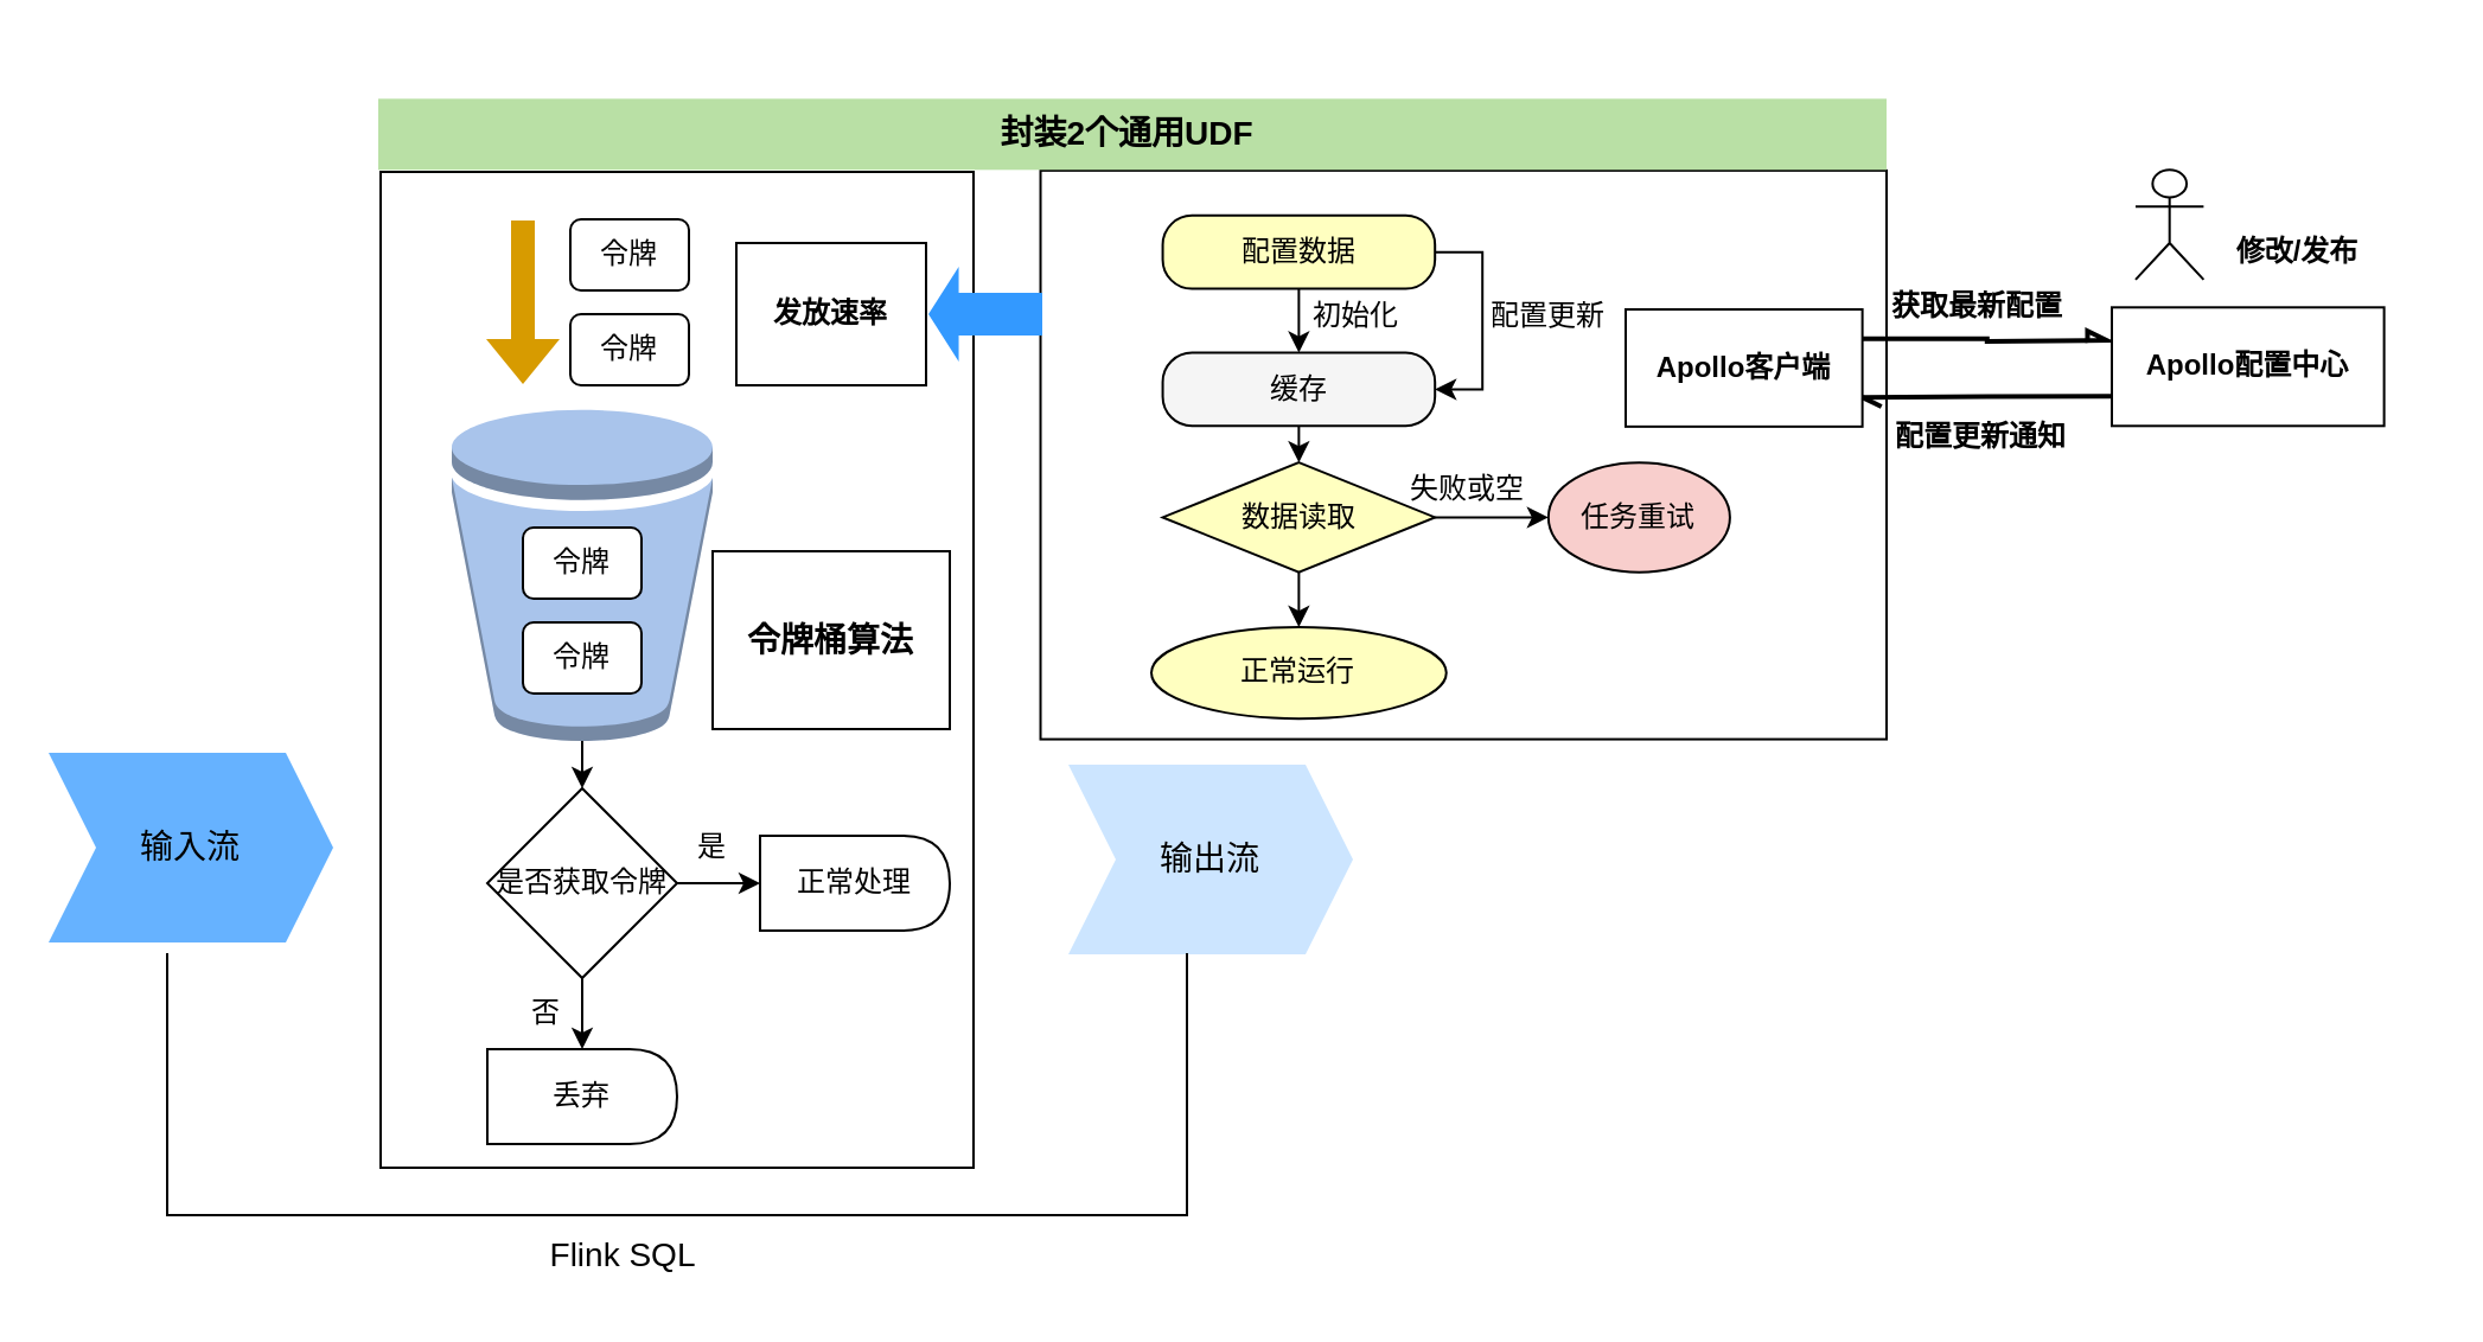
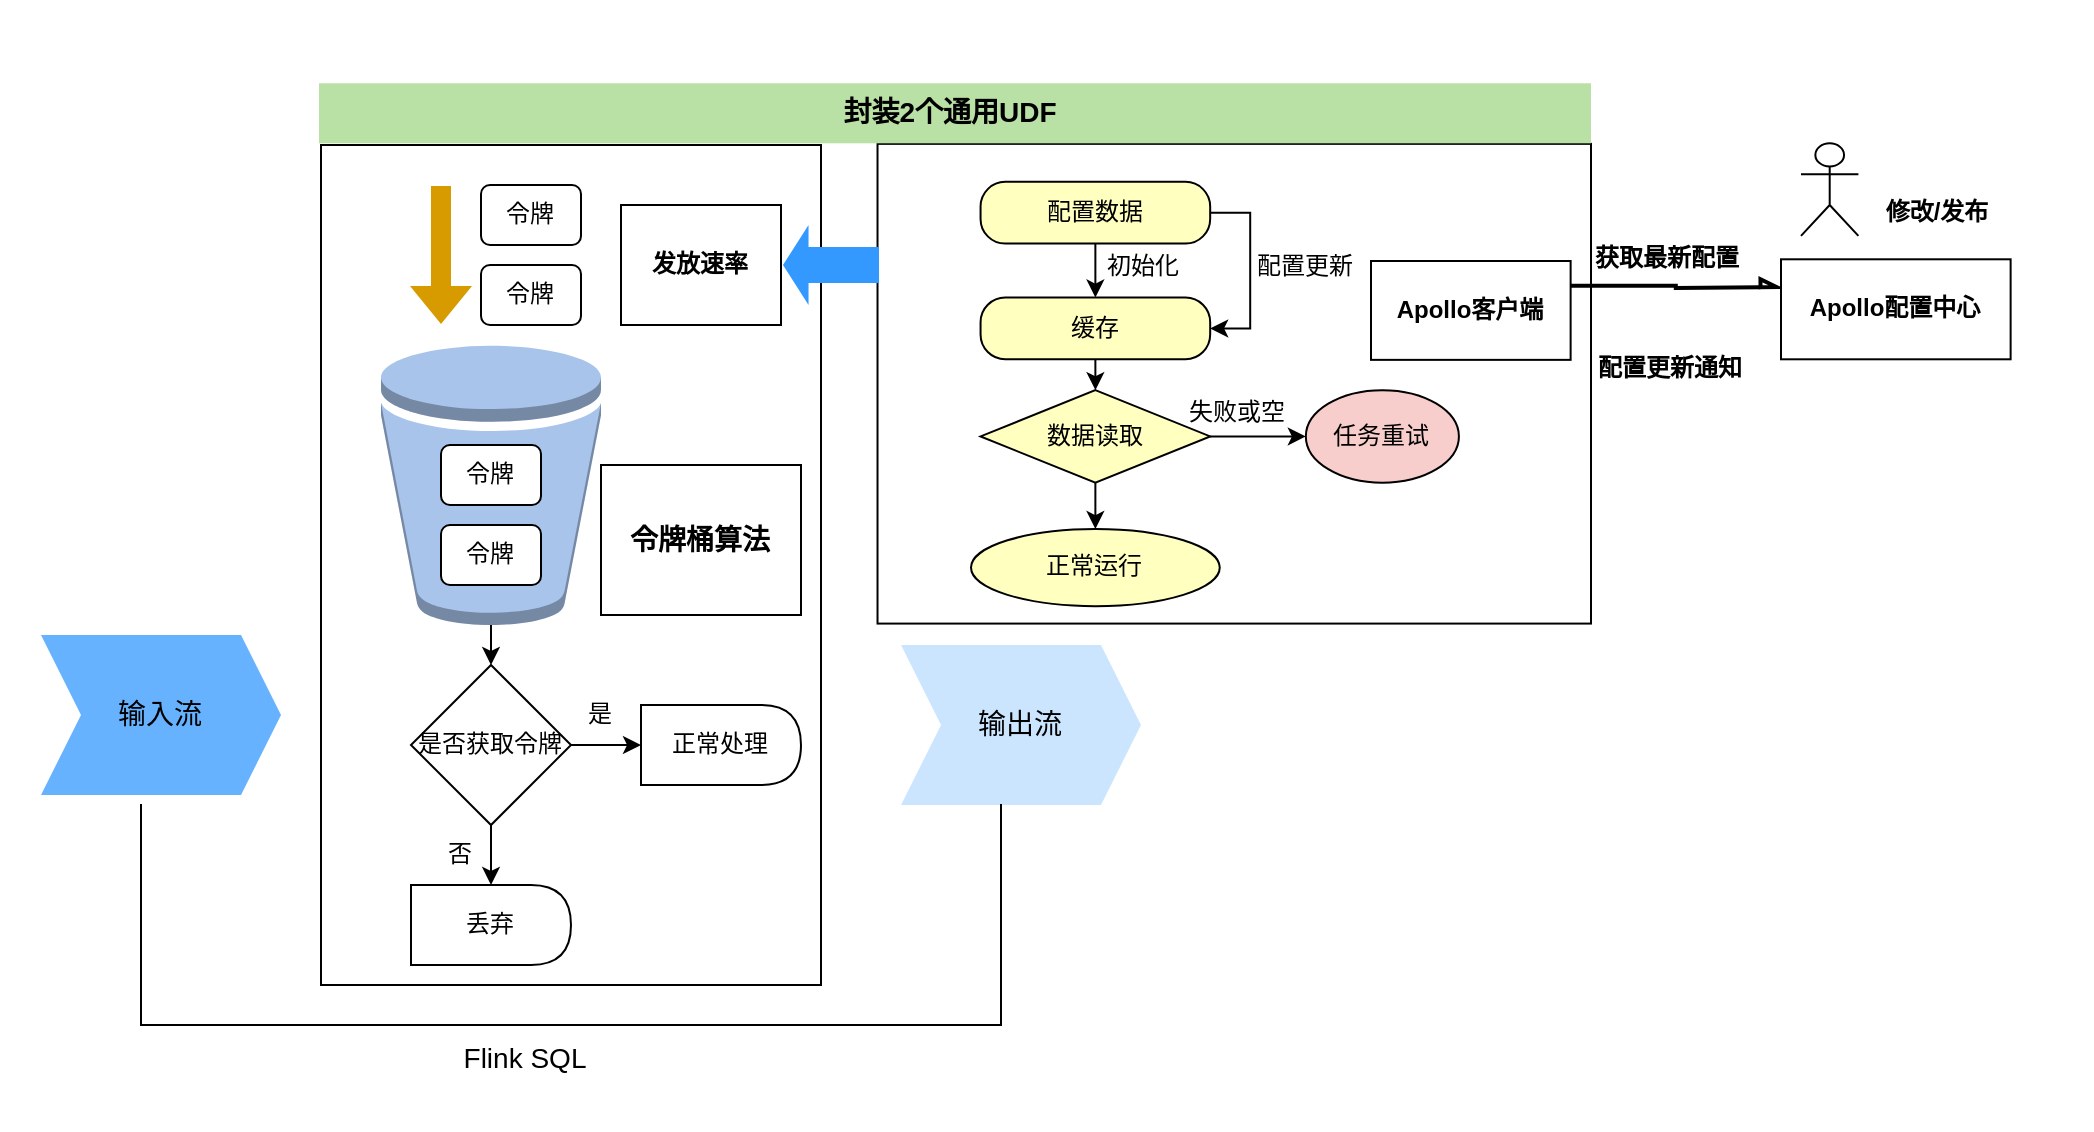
  <mxCell id="0" />
  <mxCell id="1" parent="0" />
  <mxCell id="2" value="" style="rounded=0;whiteSpace=wrap;html=1;strokeColor=default;fillColor=default;" parent="1" vertex="1"><mxGeometry x="160" y="72" width="250" height="420" as="geometry" /></mxCell>
  <mxCell id="3" style="edgeStyle=orthogonalEdgeStyle;rounded=0;orthogonalLoop=1;jettySize=auto;html=1;exitX=0.5;exitY=1;exitDx=0;exitDy=0;exitPerimeter=0;entryX=0.5;entryY=0;entryDx=0;entryDy=0;" parent="1" source="4" target="12" edge="1"><mxGeometry relative="1" as="geometry" /></mxCell>
  <mxCell id="4" value="" style="outlineConnect=0;dashed=0;verticalLabelPosition=bottom;verticalAlign=top;align=center;html=1;shape=mxgraph.aws3.bucket;fillColor=#A9C4EB;gradientColor=none;" parent="1" vertex="1"><mxGeometry x="190" y="172" width="110" height="140" as="geometry" /></mxCell>
  <mxCell id="5" value="令牌" style="rounded=1;whiteSpace=wrap;html=1;fillColor=default;strokeColor=default;" parent="1" vertex="1"><mxGeometry x="220" y="262" width="50" height="30" as="geometry" /></mxCell>
  <mxCell id="6" value="令牌" style="rounded=1;whiteSpace=wrap;html=1;fillColor=default;strokeColor=default;" parent="1" vertex="1"><mxGeometry x="220" y="222" width="50" height="30" as="geometry" /></mxCell>
  <mxCell id="7" value="" style="shape=flexArrow;endArrow=classic;html=1;rounded=0;strokeColor=none;fillColor=#D79B00;" parent="1" edge="1"><mxGeometry width="50" height="50" relative="1" as="geometry"><mxPoint x="220" y="92" as="sourcePoint" /><mxPoint x="220" y="162" as="targetPoint" /></mxGeometry></mxCell>
  <mxCell id="8" value="令牌" style="rounded=1;whiteSpace=wrap;html=1;fillColor=default;strokeColor=default;" parent="1" vertex="1"><mxGeometry x="240" y="92" width="50" height="30" as="geometry" /></mxCell>
  <mxCell id="9" value="令牌" style="rounded=1;whiteSpace=wrap;html=1;fillColor=default;strokeColor=default;" parent="1" vertex="1"><mxGeometry x="240" y="132" width="50" height="30" as="geometry" /></mxCell>
  <mxCell id="10" style="edgeStyle=orthogonalEdgeStyle;rounded=0;orthogonalLoop=1;jettySize=auto;html=1;exitX=0.5;exitY=1;exitDx=0;exitDy=0;" parent="1" source="12" target="14" edge="1"><mxGeometry relative="1" as="geometry" /></mxCell>
  <mxCell id="11" style="edgeStyle=orthogonalEdgeStyle;rounded=0;orthogonalLoop=1;jettySize=auto;html=1;exitX=1;exitY=0.5;exitDx=0;exitDy=0;" parent="1" source="12" target="13" edge="1"><mxGeometry relative="1" as="geometry" /></mxCell>
  <mxCell id="12" value="是否获取令牌" style="rhombus;whiteSpace=wrap;html=1;strokeColor=default;fillColor=default;" parent="1" vertex="1"><mxGeometry x="205" y="332" width="80" height="80" as="geometry" /></mxCell>
  <mxCell id="13" value="正常处理" style="shape=delay;whiteSpace=wrap;html=1;strokeColor=default;fillColor=default;" parent="1" vertex="1"><mxGeometry x="320" y="352" width="80" height="40" as="geometry" /></mxCell>
  <mxCell id="14" value="丢弃" style="shape=delay;whiteSpace=wrap;html=1;strokeColor=default;fillColor=default;" parent="1" vertex="1"><mxGeometry x="205" y="442" width="80" height="40" as="geometry" /></mxCell>
  <mxCell id="15" value="否" style="text;html=1;strokeColor=none;fillColor=none;align=center;verticalAlign=middle;whiteSpace=wrap;rounded=0;" parent="1" vertex="1"><mxGeometry x="200" y="412" width="60" height="30" as="geometry" /></mxCell>
  <mxCell id="16" value="是" style="text;html=1;strokeColor=none;fillColor=none;align=center;verticalAlign=middle;whiteSpace=wrap;rounded=0;" parent="1" vertex="1"><mxGeometry x="270" y="342" width="60" height="30" as="geometry" /></mxCell>
  <mxCell id="17" value="&lt;b&gt;&lt;font style=&quot;font-size: 14px;&quot;&gt;令牌桶算法&lt;/font&gt;&lt;/b&gt;" style="rounded=0;whiteSpace=wrap;html=1;strokeColor=default;fillColor=default;" parent="1" vertex="1"><mxGeometry x="300" y="232" width="100" height="75" as="geometry" /></mxCell>
  <mxCell id="18" value="" style="group" vertex="1" connectable="0" parent="1"><mxGeometry x="285" y="20.43" width="740" height="523.146" as="geometry" /></mxCell>
  <mxCell id="19" value="" style="rounded=0;whiteSpace=wrap;html=1;strokeColor=default;fillColor=default;" vertex="1" parent="18"><mxGeometry x="153.26" y="51" width="356.74" height="239.86" as="geometry" /></mxCell>
  <mxCell id="20" style="edgeStyle=orthogonalEdgeStyle;rounded=0;orthogonalLoop=1;jettySize=auto;html=1;exitX=0.5;exitY=1;exitDx=0;exitDy=0;entryX=0.5;entryY=0;entryDx=0;entryDy=0;" edge="1" parent="18" source="21" target="23"><mxGeometry relative="1" as="geometry" /></mxCell>
  <mxCell id="21" value="配置数据" style="rounded=1;whiteSpace=wrap;html=1;arcSize=40;fontColor=#000000;fillColor=#ffffc0;strokeColor=#000000;" vertex="1" parent="18"><mxGeometry x="204.784" y="70.003" width="114.806" height="30.857" as="geometry" /></mxCell>
  <mxCell id="22" style="edgeStyle=orthogonalEdgeStyle;rounded=0;orthogonalLoop=1;jettySize=auto;html=1;exitX=0.5;exitY=1;exitDx=0;exitDy=0;entryX=0.5;entryY=0;entryDx=0;entryDy=0;" edge="1" parent="18" source="23" target="27"><mxGeometry relative="1" as="geometry" /></mxCell>
- <mxCell id="23" value="缓存" style="rounded=1;whiteSpace=wrap;html=1;arcSize=40;fontColor=#000000;fillColor=#f5f5f5;strokeColor=#000000;" vertex="1" parent="18"><mxGeometry x="204.784" y="127.86" width="114.806" height="30.857" as="geometry" /></mxCell>
+ <mxCell id="23" value="缓存" style="rounded=1;whiteSpace=wrap;html=1;arcSize=40;fontColor=#000000;fillColor=#ffffc0;strokeColor=#000000;" vertex="1" parent="18"><mxGeometry x="204.784" y="127.86" width="114.806" height="30.857" as="geometry" /></mxCell>
  <mxCell id="24" style="edgeStyle=orthogonalEdgeStyle;rounded=0;orthogonalLoop=1;jettySize=auto;html=1;exitX=1;exitY=0.5;exitDx=0;exitDy=0;entryX=1;entryY=0.5;entryDx=0;entryDy=0;strokeColor=#000000;" edge="1" parent="18" source="21" target="23"><mxGeometry relative="1" as="geometry" /></mxCell>
  <mxCell id="25" style="edgeStyle=orthogonalEdgeStyle;rounded=0;orthogonalLoop=1;jettySize=auto;html=1;exitX=0.5;exitY=1;exitDx=0;exitDy=0;entryX=0.5;entryY=0;entryDx=0;entryDy=0;" edge="1" parent="18" source="27" target="28"><mxGeometry relative="1" as="geometry" /></mxCell>
  <mxCell id="26" style="edgeStyle=orthogonalEdgeStyle;rounded=0;orthogonalLoop=1;jettySize=auto;html=1;exitX=1;exitY=0.5;exitDx=0;exitDy=0;entryX=0;entryY=0.5;entryDx=0;entryDy=0;" edge="1" parent="18" source="27" target="29"><mxGeometry relative="1" as="geometry" /></mxCell>
  <mxCell id="27" value="数据读取" style="rhombus;whiteSpace=wrap;html=1;fillColor=#ffffc0;strokeColor=#000000;" vertex="1" parent="18"><mxGeometry x="204.784" y="174.146" width="114.806" height="46.286" as="geometry" /></mxCell>
  <mxCell id="28" value="正常运行" style="ellipse;whiteSpace=wrap;html=1;strokeColor=#000000;fillColor=#FFFFC0;" vertex="1" parent="18"><mxGeometry x="200.0" y="243.574" width="124.373" height="38.571" as="geometry" /></mxCell>
  <mxCell id="29" value="任务重试" style="ellipse;whiteSpace=wrap;html=1;strokeColor=#000000;fillColor=#f8cecc;" vertex="1" parent="18"><mxGeometry x="367.426" y="174.146" width="76.537" height="46.286" as="geometry" /></mxCell>
  <mxCell id="30" value="配置更新" style="text;html=1;strokeColor=none;fillColor=none;align=center;verticalAlign=middle;whiteSpace=wrap;rounded=0;" vertex="1" parent="18"><mxGeometry x="329.157" y="100.86" width="76.537" height="23.143" as="geometry" /></mxCell>
  <mxCell id="31" value="初始化" style="text;html=1;strokeColor=none;fillColor=none;align=center;verticalAlign=middle;whiteSpace=wrap;rounded=0;" vertex="1" parent="18"><mxGeometry x="247.836" y="100.86" width="76.537" height="23.143" as="geometry" /></mxCell>
  <mxCell id="32" style="edgeStyle=orthogonalEdgeStyle;rounded=0;orthogonalLoop=1;jettySize=auto;html=1;exitX=1;exitY=0.25;exitDx=0;exitDy=0;fontSize=14;endArrow=async;endFill=0;fillColor=default;strokeWidth=2;" edge="1" parent="18" source="33"><mxGeometry relative="1" as="geometry"><mxPoint x="605" y="122.57" as="targetPoint" /></mxGeometry></mxCell>
  <mxCell id="33" value="&lt;h4&gt;Apollo客户端&lt;/h4&gt;" style="rounded=0;whiteSpace=wrap;html=1;" vertex="1" parent="18"><mxGeometry x="400" y="109.57" width="99.81" height="49.43" as="geometry" /></mxCell>
- <mxCell id="34" style="edgeStyle=orthogonalEdgeStyle;rounded=0;orthogonalLoop=1;jettySize=auto;html=1;exitX=0;exitY=0.75;exitDx=0;exitDy=0;entryX=1;entryY=0.75;entryDx=0;entryDy=0;strokeWidth=2;fontSize=14;endArrow=openAsync;endFill=0;fillColor=default;" edge="1" parent="18" source="35" target="33"><mxGeometry relative="1" as="geometry" /></mxCell>
  <mxCell id="35" value="&lt;h4&gt;Apollo配置中心&lt;/h4&gt;" style="rounded=0;whiteSpace=wrap;html=1;" vertex="1" parent="18"><mxGeometry x="605" y="108.72" width="114.81" height="50" as="geometry" /></mxCell>
  <mxCell id="36" value="失败或空" style="text;html=1;strokeColor=none;fillColor=none;align=center;verticalAlign=middle;whiteSpace=wrap;rounded=0;" vertex="1" parent="18"><mxGeometry x="294.996" y="174.15" width="76.537" height="23.143" as="geometry" /></mxCell>
  <mxCell id="37" value="&lt;h4&gt;配置更新通知&lt;/h4&gt;" style="text;html=1;strokeColor=none;fillColor=none;align=center;verticalAlign=middle;whiteSpace=wrap;rounded=0;" vertex="1" parent="18"><mxGeometry x="510" y="151.57" width="80" height="23.14" as="geometry" /></mxCell>
  <mxCell id="38" value="&lt;h4&gt;修改/发布&lt;/h4&gt;" style="text;html=1;strokeColor=none;fillColor=none;align=center;verticalAlign=middle;whiteSpace=wrap;rounded=0;" vertex="1" parent="18"><mxGeometry x="655.003" y="73.86" width="57.403" height="23.143" as="geometry" /></mxCell>
  <mxCell id="39" value="" style="shape=umlActor;verticalLabelPosition=bottom;verticalAlign=top;html=1;outlineConnect=0;" vertex="1" parent="18"><mxGeometry x="615.002" y="50.72" width="28.701" height="46.286" as="geometry" /></mxCell>
  <mxCell id="40" value="&lt;h4&gt;获取最新配置&lt;/h4&gt;" style="text;html=1;strokeColor=none;fillColor=none;align=center;verticalAlign=middle;whiteSpace=wrap;rounded=0;" vertex="1" parent="18"><mxGeometry x="509.997" y="97.006" width="76.537" height="23.143" as="geometry" /></mxCell>
  <mxCell id="41" value="" style="shape=flexArrow;endArrow=classic;html=1;rounded=0;strokeWidth=2;fontSize=14;fillColor=#3399FF;width=17;endSize=3.59;entryX=1;entryY=0.5;entryDx=0;entryDy=0;strokeColor=none;" edge="1" parent="18" target="44"><mxGeometry width="50" height="50" relative="1" as="geometry"><mxPoint x="155" y="111.57" as="sourcePoint" /><mxPoint x="116.26" y="111.93" as="targetPoint" /></mxGeometry></mxCell>
  <mxCell id="42" value="输出流" style="shape=step;perimeter=stepPerimeter;whiteSpace=wrap;html=1;fixedSize=1;strokeColor=none;fontSize=14;fillColor=#CCE5FF;" vertex="1" parent="18"><mxGeometry x="165" y="301.57" width="120" height="80" as="geometry" /></mxCell>
  <mxCell id="43" value="&lt;b&gt;封装2个通用UDF&amp;nbsp;&lt;/b&gt;" style="text;html=1;strokeColor=none;fillColor=#B9E0A5;align=center;verticalAlign=middle;whiteSpace=wrap;rounded=0;fontSize=14;" vertex="1" parent="18"><mxGeometry x="-126" y="20.72" width="636" height="30" as="geometry" /></mxCell>
  <mxCell id="44" value="&lt;b&gt;发放速率&lt;/b&gt;" style="rounded=0;whiteSpace=wrap;html=1;strokeColor=default;fillColor=default;" vertex="1" parent="1"><mxGeometry x="310" y="102" width="80" height="60" as="geometry" /></mxCell>
  <mxCell id="45" value="输入流" style="shape=step;perimeter=stepPerimeter;whiteSpace=wrap;html=1;fixedSize=1;strokeColor=none;fontSize=14;fillColor=#66B2FF;" vertex="1" parent="1"><mxGeometry x="20" y="317" width="120" height="80" as="geometry" /></mxCell>
  <mxCell id="46" value="" style="shape=partialRectangle;whiteSpace=wrap;html=1;bottom=1;right=1;left=1;top=0;fillColor=none;routingCenterX=-0.5;strokeColor=default;fontSize=14;" vertex="1" parent="1"><mxGeometry x="70" y="402" width="430" height="110" as="geometry" /></mxCell>
  <mxCell id="47" value="Flink SQL" style="text;html=1;strokeColor=none;fillColor=none;align=center;verticalAlign=middle;whiteSpace=wrap;rounded=0;fontSize=14;" vertex="1" parent="1"><mxGeometry x="215" y="514" width="95" height="30" as="geometry" /></mxCell>
